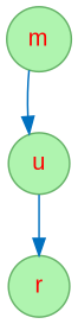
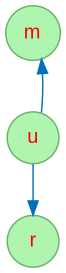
  digraph {
    node [color="#66B268" fillcolor="#AFF4AF" fontcolor=red fontname=Arial shape=circle style=filled]
    edge [color="#0070BF"]
    n1 [label=m]
    n2 [label=u]
    n3 [label=r]
-   n1 -> n2
+   n2 -> n1
    n2 -> n3
  }
